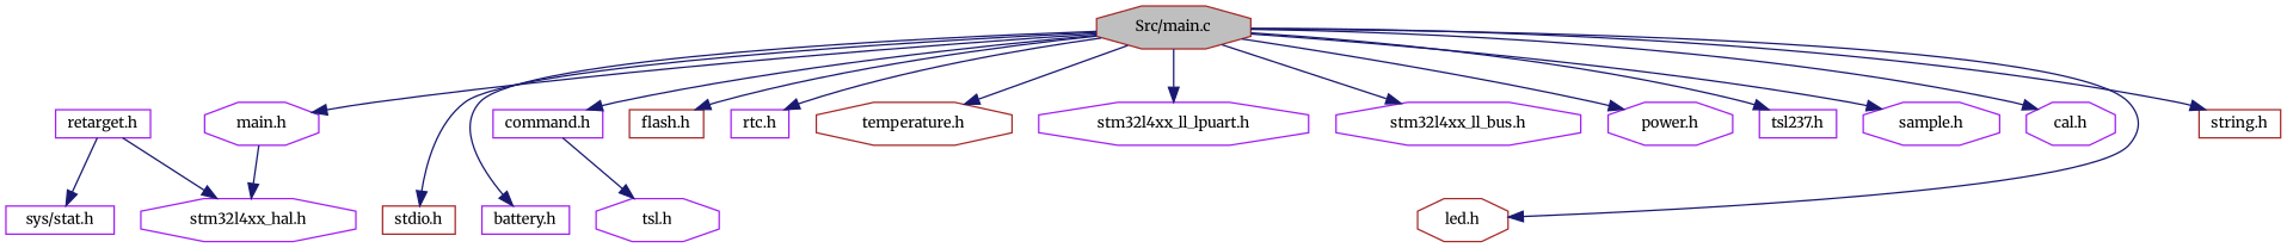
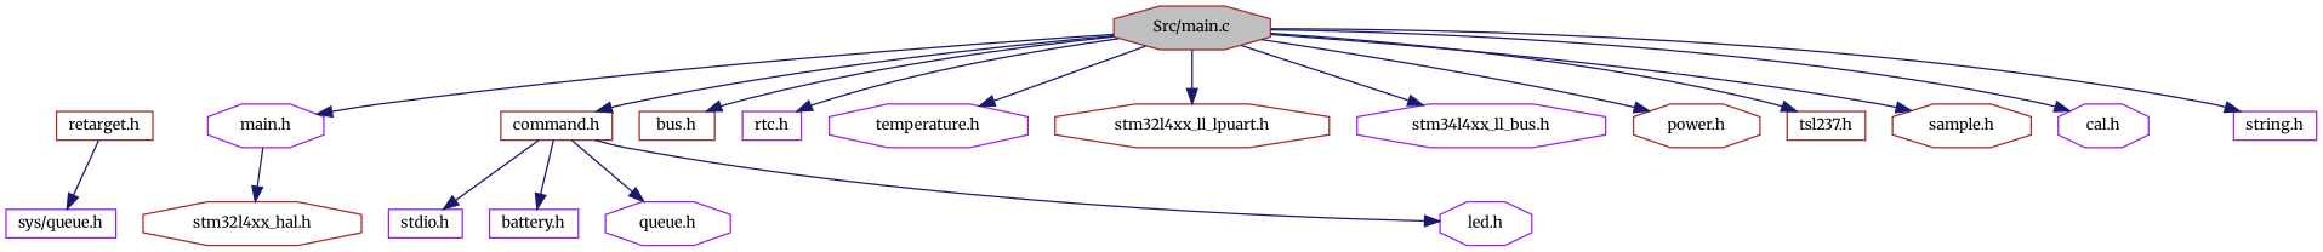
  digraph {
    fontname=Merriweather
    node [color=purple fillcolor=white fontname=Merriweather fontsize=10 shape=octagon style=filled]
    edge [color=midnightblue fontname=Merriweather fontsize=10 labelfontname=Helvetica labelfontsize=10 style=solid]
    n1 [color=brown fillcolor=grey75 fontcolor=black height=0.2 label="Src/main.c" width=0.4]
    n2 [height=0.2 label="main.h" width=0.4]
-   n3 [color=brown height=0.2 label="string.h" shape=box width=0.4]
-   n4 [color=brown height=0.2 label="stdio.h" shape=box width=0.4]
-   n5 [color=brown height=0.2 label="flash.h" shape=box width=0.4]
+   n3 [height=0.2 label="string.h" shape=box width=0.4]
+   n4 [height=0.2 label="stdio.h" shape=box width=0.4]
+   n5 [color=brown height=0.2 label="bus.h" shape=box width=0.4]
    n6 [height=0.2 label="rtc.h" shape=box width=0.4]
-   n7 [color=brown height=0.2 label="temperature.h" width=0.4]
+   n7 [height=0.2 label="temperature.h" width=0.4]
    n8 [height=0.2 label="battery.h" shape=box width=0.4]
-   n9 [height=0.2 label="command.h" shape=box width=0.4]
-   n10 [height=0.2 label="stm32l4xx_ll_lpuart.h" width=0.4]
-   n11 [height=0.2 label="stm32l4xx_ll_bus.h" width=0.4]
-   n12 [height=0.2 label="power.h" width=0.4]
-   n13 [height=0.2 label="tsl237.h" shape=box width=0.4]
-   n14 [color=brown height=0.2 label="led.h" width=0.4]
-   n15 [height=0.2 label="sample.h" width=0.4]
+   n9 [color=brown height=0.2 label="command.h" shape=box width=0.4]
+   n10 [color=brown height=0.2 label="stm32l4xx_ll_lpuart.h" width=0.4]
+   n11 [height=0.2 label="stm34l4xx_ll_bus.h" width=0.4]
+   n12 [color=brown height=0.2 label="power.h" width=0.4]
+   n13 [color=brown height=0.2 label="tsl237.h" shape=box width=0.4]
+   n14 [height=0.2 label="led.h" width=0.4]
+   n15 [color=brown height=0.2 label="sample.h" width=0.4]
    n16 [height=0.2 label="cal.h" width=0.4]
-   n17 [height=0.2 label="stm32l4xx_hal.h" width=0.4]
-   n18 [height=0.2 label="retarget.h" shape=box width=0.4]
-   n19 [height=0.2 label="sys/stat.h" shape=box width=0.4]
-   n20 [height=0.2 label="tsl.h" width=0.4]
+   n17 [color=brown height=0.2 label="stm32l4xx_hal.h" width=0.4]
+   n18 [color=brown height=0.2 label="retarget.h" shape=box width=0.4]
+   n19 [height=0.2 label="sys/queue.h" shape=box width=0.4]
+   n20 [height=0.2 label="queue.h" width=0.4]
    n1 -> n2
    n1 -> n3
-   n1 -> n4
+   n9 -> n4
    n1 -> n5
    n1 -> n6
    n1 -> n7
-   n1 -> n8
+   n9 -> n8
    n1 -> n9
    n1 -> n10
    n1 -> n11
    n1 -> n12
    n1 -> n13
-   n1 -> n14
+   n9 -> n14
    n1 -> n15
    n1 -> n16
    n2 -> n17
    n9 -> n20
-   n18 -> n17
    n18 -> n19
  }
